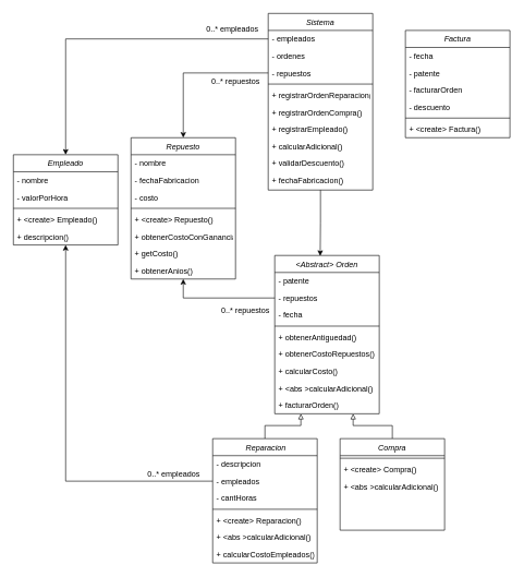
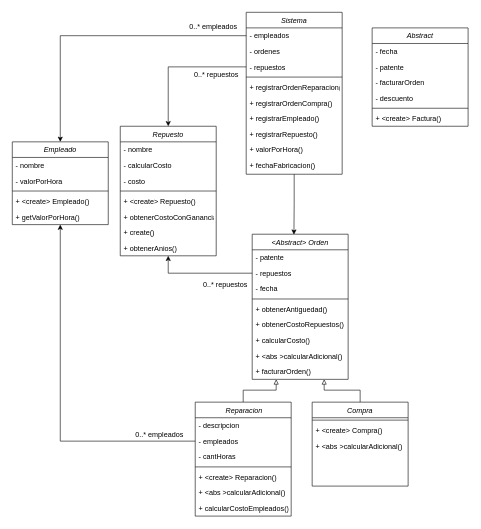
  <mxCell id="0" />
  <mxCell id="1" parent="0" />
  <mxCell id="2" value="Sistema" style="swimlane;fontStyle=2;align=center;verticalAlign=top;childLayout=stackLayout;horizontal=1;startSize=26;horizontalStack=0;resizeParent=1;resizeLast=0;collapsible=1;marginBottom=0;rounded=0;shadow=0;strokeWidth=1;" parent="1" vertex="1"><mxGeometry x="410" y="20" width="160" height="270" as="geometry"><mxRectangle x="230" y="140" width="160" height="26" as="alternateBounds" /></mxGeometry></mxCell>
  <mxCell id="3" value="- empleados" style="text;align=left;verticalAlign=top;spacingLeft=4;spacingRight=4;overflow=hidden;rotatable=0;points=[[0,0.5],[1,0.5]];portConstraint=eastwest;" parent="2" vertex="1"><mxGeometry y="26" width="160" height="26" as="geometry" /></mxCell>
  <mxCell id="4" value="- ordenes" style="text;align=left;verticalAlign=top;spacingLeft=4;spacingRight=4;overflow=hidden;rotatable=0;points=[[0,0.5],[1,0.5]];portConstraint=eastwest;" parent="2" vertex="1"><mxGeometry y="52" width="160" height="26" as="geometry" /></mxCell>
  <mxCell id="5" value="- repuestos" style="text;align=left;verticalAlign=top;spacingLeft=4;spacingRight=4;overflow=hidden;rotatable=0;points=[[0,0.5],[1,0.5]];portConstraint=eastwest;" parent="2" vertex="1"><mxGeometry y="78" width="160" height="26" as="geometry" /></mxCell>
  <mxCell id="6" value="" style="line;html=1;strokeWidth=1;align=left;verticalAlign=middle;spacingTop=-1;spacingLeft=3;spacingRight=3;rotatable=0;labelPosition=right;points=[];portConstraint=eastwest;" parent="2" vertex="1"><mxGeometry y="104" width="160" height="8" as="geometry" /></mxCell>
  <mxCell id="7" value="+ registrarOrdenReparacion()" style="text;align=left;verticalAlign=top;spacingLeft=4;spacingRight=4;overflow=hidden;rotatable=0;points=[[0,0.5],[1,0.5]];portConstraint=eastwest;" parent="2" vertex="1"><mxGeometry y="112" width="160" height="26" as="geometry" /></mxCell>
  <mxCell id="8" value="+ registrarOrdenCompra()" style="text;align=left;verticalAlign=top;spacingLeft=4;spacingRight=4;overflow=hidden;rotatable=0;points=[[0,0.5],[1,0.5]];portConstraint=eastwest;" parent="2" vertex="1"><mxGeometry y="138" width="160" height="26" as="geometry" /></mxCell>
  <mxCell id="9" value="+ registrarEmpleado()" style="text;align=left;verticalAlign=top;spacingLeft=4;spacingRight=4;overflow=hidden;rotatable=0;points=[[0,0.5],[1,0.5]];portConstraint=eastwest;" parent="2" vertex="1"><mxGeometry y="164" width="160" height="26" as="geometry" /></mxCell>
- <mxCell id="10" value="+ calcularAdicional()" style="text;align=left;verticalAlign=top;spacingLeft=4;spacingRight=4;overflow=hidden;rotatable=0;points=[[0,0.5],[1,0.5]];portConstraint=eastwest;" parent="2" vertex="1"><mxGeometry y="190" width="160" height="26" as="geometry" /></mxCell>
- <mxCell id="11" value="+ validarDescuento()" style="text;align=left;verticalAlign=top;spacingLeft=4;spacingRight=4;overflow=hidden;rotatable=0;points=[[0,0.5],[1,0.5]];portConstraint=eastwest;" parent="2" vertex="1"><mxGeometry y="216" width="160" height="26" as="geometry" /></mxCell>
+ <mxCell id="10" value="+ registrarRepuesto()" style="text;align=left;verticalAlign=top;spacingLeft=4;spacingRight=4;overflow=hidden;rotatable=0;points=[[0,0.5],[1,0.5]];portConstraint=eastwest;" parent="2" vertex="1"><mxGeometry y="190" width="160" height="26" as="geometry" /></mxCell>
+ <mxCell id="11" value="+ valorPorHora()" style="text;align=left;verticalAlign=top;spacingLeft=4;spacingRight=4;overflow=hidden;rotatable=0;points=[[0,0.5],[1,0.5]];portConstraint=eastwest;" parent="2" vertex="1"><mxGeometry y="216" width="160" height="26" as="geometry" /></mxCell>
  <mxCell id="12" value="+ fechaFabricacion()" style="text;align=left;verticalAlign=top;spacingLeft=4;spacingRight=4;overflow=hidden;rotatable=0;points=[[0,0.5],[1,0.5]];portConstraint=eastwest;" parent="2" vertex="1"><mxGeometry y="242" width="160" height="26" as="geometry" /></mxCell>
  <mxCell id="13" value="Repuesto" style="swimlane;fontStyle=2;align=center;verticalAlign=top;childLayout=stackLayout;horizontal=1;startSize=26;horizontalStack=0;resizeParent=1;resizeLast=0;collapsible=1;marginBottom=0;rounded=0;shadow=0;strokeWidth=1;" parent="1" vertex="1"><mxGeometry x="200" y="210" width="160" height="216" as="geometry"><mxRectangle x="230" y="140" width="160" height="26" as="alternateBounds" /></mxGeometry></mxCell>
  <mxCell id="14" value="- nombre" style="text;align=left;verticalAlign=top;spacingLeft=4;spacingRight=4;overflow=hidden;rotatable=0;points=[[0,0.5],[1,0.5]];portConstraint=eastwest;" parent="13" vertex="1"><mxGeometry y="26" width="160" height="26" as="geometry" /></mxCell>
- <mxCell id="15" value="- fechaFabricacion" style="text;align=left;verticalAlign=top;spacingLeft=4;spacingRight=4;overflow=hidden;rotatable=0;points=[[0,0.5],[1,0.5]];portConstraint=eastwest;" parent="13" vertex="1"><mxGeometry y="52" width="160" height="26" as="geometry" /></mxCell>
+ <mxCell id="15" value="- calcularCosto" style="text;align=left;verticalAlign=top;spacingLeft=4;spacingRight=4;overflow=hidden;rotatable=0;points=[[0,0.5],[1,0.5]];portConstraint=eastwest;" parent="13" vertex="1"><mxGeometry y="52" width="160" height="26" as="geometry" /></mxCell>
  <mxCell id="16" value="- costo" style="text;align=left;verticalAlign=top;spacingLeft=4;spacingRight=4;overflow=hidden;rotatable=0;points=[[0,0.5],[1,0.5]];portConstraint=eastwest;" parent="13" vertex="1"><mxGeometry y="78" width="160" height="26" as="geometry" /></mxCell>
  <mxCell id="17" value="" style="line;html=1;strokeWidth=1;align=left;verticalAlign=middle;spacingTop=-1;spacingLeft=3;spacingRight=3;rotatable=0;labelPosition=right;points=[];portConstraint=eastwest;" parent="13" vertex="1"><mxGeometry y="104" width="160" height="8" as="geometry" /></mxCell>
  <mxCell id="18" value="+ &lt;create&gt; Repuesto()" style="text;align=left;verticalAlign=top;spacingLeft=4;spacingRight=4;overflow=hidden;rotatable=0;points=[[0,0.5],[1,0.5]];portConstraint=eastwest;" parent="13" vertex="1"><mxGeometry y="112" width="160" height="26" as="geometry" /></mxCell>
  <mxCell id="19" value="+ obtenerCostoConGanancia()&#10;" style="text;align=left;verticalAlign=top;spacingLeft=4;spacingRight=4;overflow=hidden;rotatable=0;points=[[0,0.5],[1,0.5]];portConstraint=eastwest;" parent="13" vertex="1"><mxGeometry y="138" width="160" height="26" as="geometry" /></mxCell>
- <mxCell id="20" value="+ getCosto()" style="text;align=left;verticalAlign=top;spacingLeft=4;spacingRight=4;overflow=hidden;rotatable=0;points=[[0,0.5],[1,0.5]];portConstraint=eastwest;" parent="13" vertex="1"><mxGeometry y="164" width="160" height="26" as="geometry" /></mxCell>
+ <mxCell id="20" value="+ create()" style="text;align=left;verticalAlign=top;spacingLeft=4;spacingRight=4;overflow=hidden;rotatable=0;points=[[0,0.5],[1,0.5]];portConstraint=eastwest;" parent="13" vertex="1"><mxGeometry y="164" width="160" height="26" as="geometry" /></mxCell>
  <mxCell id="21" value="+ obtenerAnios()&#10;" style="text;align=left;verticalAlign=top;spacingLeft=4;spacingRight=4;overflow=hidden;rotatable=0;points=[[0,0.5],[1,0.5]];portConstraint=eastwest;" parent="13" vertex="1"><mxGeometry y="190" width="160" height="26" as="geometry" /></mxCell>
  <mxCell id="22" value="Empleado" style="swimlane;fontStyle=2;align=center;verticalAlign=top;childLayout=stackLayout;horizontal=1;startSize=26;horizontalStack=0;resizeParent=1;resizeLast=0;collapsible=1;marginBottom=0;rounded=0;shadow=0;strokeWidth=1;" parent="1" vertex="1"><mxGeometry x="20" y="236" width="160" height="138" as="geometry"><mxRectangle x="230" y="140" width="160" height="26" as="alternateBounds" /></mxGeometry></mxCell>
  <mxCell id="23" value="- nombre" style="text;align=left;verticalAlign=top;spacingLeft=4;spacingRight=4;overflow=hidden;rotatable=0;points=[[0,0.5],[1,0.5]];portConstraint=eastwest;" parent="22" vertex="1"><mxGeometry y="26" width="160" height="26" as="geometry" /></mxCell>
  <mxCell id="24" value="- valorPorHora" style="text;align=left;verticalAlign=top;spacingLeft=4;spacingRight=4;overflow=hidden;rotatable=0;points=[[0,0.5],[1,0.5]];portConstraint=eastwest;" parent="22" vertex="1"><mxGeometry y="52" width="160" height="26" as="geometry" /></mxCell>
  <mxCell id="25" value="" style="line;html=1;strokeWidth=1;align=left;verticalAlign=middle;spacingTop=-1;spacingLeft=3;spacingRight=3;rotatable=0;labelPosition=right;points=[];portConstraint=eastwest;" parent="22" vertex="1"><mxGeometry y="78" width="160" height="8" as="geometry" /></mxCell>
  <mxCell id="26" value="+ &lt;create&gt; Empleado()" style="text;align=left;verticalAlign=top;spacingLeft=4;spacingRight=4;overflow=hidden;rotatable=0;points=[[0,0.5],[1,0.5]];portConstraint=eastwest;" parent="22" vertex="1"><mxGeometry y="86" width="160" height="26" as="geometry" /></mxCell>
- <mxCell id="27" value="+ descripcion()" style="text;align=left;verticalAlign=top;spacingLeft=4;spacingRight=4;overflow=hidden;rotatable=0;points=[[0,0.5],[1,0.5]];portConstraint=eastwest;" parent="22" vertex="1"><mxGeometry y="112" width="160" height="26" as="geometry" /></mxCell>
+ <mxCell id="27" value="+ getValorPorHora()" style="text;align=left;verticalAlign=top;spacingLeft=4;spacingRight=4;overflow=hidden;rotatable=0;points=[[0,0.5],[1,0.5]];portConstraint=eastwest;" parent="22" vertex="1"><mxGeometry y="112" width="160" height="26" as="geometry" /></mxCell>
  <mxCell id="28" style="edgeStyle=orthogonalEdgeStyle;rounded=0;orthogonalLoop=1;jettySize=auto;html=1;exitX=0.5;exitY=0;exitDx=0;exitDy=0;entryX=0.75;entryY=1;entryDx=0;entryDy=0;endArrow=block;endFill=0;" parent="1" source="29" target="42" edge="1"><mxGeometry relative="1" as="geometry" /></mxCell>
  <mxCell id="29" value="Compra" style="swimlane;fontStyle=2;align=center;verticalAlign=top;childLayout=stackLayout;horizontal=1;startSize=26;horizontalStack=0;resizeParent=1;resizeLast=0;collapsible=1;marginBottom=0;rounded=0;shadow=0;strokeWidth=1;" parent="1" vertex="1"><mxGeometry x="520" y="670" width="160" height="140" as="geometry"><mxRectangle x="230" y="140" width="160" height="26" as="alternateBounds" /></mxGeometry></mxCell>
  <mxCell id="30" value="" style="line;html=1;strokeWidth=1;align=left;verticalAlign=middle;spacingTop=-1;spacingLeft=3;spacingRight=3;rotatable=0;labelPosition=right;points=[];portConstraint=eastwest;" parent="29" vertex="1"><mxGeometry y="26" width="160" height="8" as="geometry" /></mxCell>
  <mxCell id="31" value="+ &lt;create&gt; Compra()" style="text;align=left;verticalAlign=top;spacingLeft=4;spacingRight=4;overflow=hidden;rotatable=0;points=[[0,0.5],[1,0.5]];portConstraint=eastwest;" parent="29" vertex="1"><mxGeometry y="34" width="160" height="26" as="geometry" /></mxCell>
  <mxCell id="32" value="+ &lt;abs &gt;calcularAdicional()&#10;" style="text;align=left;verticalAlign=top;spacingLeft=4;spacingRight=4;overflow=hidden;rotatable=0;points=[[0,0.5],[1,0.5]];portConstraint=eastwest;" parent="29" vertex="1"><mxGeometry y="60" width="160" height="26" as="geometry" /></mxCell>
  <mxCell id="33" style="edgeStyle=orthogonalEdgeStyle;rounded=0;orthogonalLoop=1;jettySize=auto;html=1;exitX=0.5;exitY=0;exitDx=0;exitDy=0;entryX=0.25;entryY=1;entryDx=0;entryDy=0;endArrow=block;endFill=0;" parent="1" source="34" target="42" edge="1"><mxGeometry relative="1" as="geometry" /></mxCell>
  <mxCell id="34" value=" Reparacion" style="swimlane;fontStyle=2;align=center;verticalAlign=top;childLayout=stackLayout;horizontal=1;startSize=26;horizontalStack=0;resizeParent=1;resizeLast=0;collapsible=1;marginBottom=0;rounded=0;shadow=0;strokeWidth=1;" parent="1" vertex="1"><mxGeometry x="325" y="670" width="160" height="190" as="geometry"><mxRectangle x="230" y="140" width="160" height="26" as="alternateBounds" /></mxGeometry></mxCell>
  <mxCell id="35" value="- descripcion" style="text;align=left;verticalAlign=top;spacingLeft=4;spacingRight=4;overflow=hidden;rotatable=0;points=[[0,0.5],[1,0.5]];portConstraint=eastwest;" parent="34" vertex="1"><mxGeometry y="26" width="160" height="26" as="geometry" /></mxCell>
  <mxCell id="36" value="- empleados" style="text;align=left;verticalAlign=top;spacingLeft=4;spacingRight=4;overflow=hidden;rotatable=0;points=[[0,0.5],[1,0.5]];portConstraint=eastwest;" parent="34" vertex="1"><mxGeometry y="52" width="160" height="26" as="geometry" /></mxCell>
  <mxCell id="37" value="- cantHoras" style="text;align=left;verticalAlign=top;spacingLeft=4;spacingRight=4;overflow=hidden;rotatable=0;points=[[0,0.5],[1,0.5]];portConstraint=eastwest;" parent="34" vertex="1"><mxGeometry y="78" width="160" height="26" as="geometry" /></mxCell>
  <mxCell id="38" value="" style="line;html=1;strokeWidth=1;align=left;verticalAlign=middle;spacingTop=-1;spacingLeft=3;spacingRight=3;rotatable=0;labelPosition=right;points=[];portConstraint=eastwest;" parent="34" vertex="1"><mxGeometry y="104" width="160" height="8" as="geometry" /></mxCell>
  <mxCell id="39" value="+ &lt;create&gt; Reparacion()" style="text;align=left;verticalAlign=top;spacingLeft=4;spacingRight=4;overflow=hidden;rotatable=0;points=[[0,0.5],[1,0.5]];portConstraint=eastwest;" parent="34" vertex="1"><mxGeometry y="112" width="160" height="26" as="geometry" /></mxCell>
  <mxCell id="40" value="+ &lt;abs &gt;calcularAdicional()&#10;" style="text;align=left;verticalAlign=top;spacingLeft=4;spacingRight=4;overflow=hidden;rotatable=0;points=[[0,0.5],[1,0.5]];portConstraint=eastwest;" parent="34" vertex="1"><mxGeometry y="138" width="160" height="26" as="geometry" /></mxCell>
  <mxCell id="41" value="+ calcularCostoEmpleados()&#10;&#10;" style="text;align=left;verticalAlign=top;spacingLeft=4;spacingRight=4;overflow=hidden;rotatable=0;points=[[0,0.5],[1,0.5]];portConstraint=eastwest;" parent="34" vertex="1"><mxGeometry y="164" width="160" height="26" as="geometry" /></mxCell>
  <mxCell id="42" value="&lt;Abstract&gt; Orden" style="swimlane;fontStyle=2;align=center;verticalAlign=top;childLayout=stackLayout;horizontal=1;startSize=26;horizontalStack=0;resizeParent=1;resizeLast=0;collapsible=1;marginBottom=0;rounded=0;shadow=0;strokeWidth=1;" parent="1" vertex="1"><mxGeometry x="420" y="390" width="160" height="242" as="geometry"><mxRectangle x="230" y="140" width="160" height="26" as="alternateBounds" /></mxGeometry></mxCell>
  <mxCell id="43" value="- patente" style="text;align=left;verticalAlign=top;spacingLeft=4;spacingRight=4;overflow=hidden;rotatable=0;points=[[0,0.5],[1,0.5]];portConstraint=eastwest;" parent="42" vertex="1"><mxGeometry y="26" width="160" height="26" as="geometry" /></mxCell>
  <mxCell id="44" value="- repuestos" style="text;align=left;verticalAlign=top;spacingLeft=4;spacingRight=4;overflow=hidden;rotatable=0;points=[[0,0.5],[1,0.5]];portConstraint=eastwest;" parent="42" vertex="1"><mxGeometry y="52" width="160" height="26" as="geometry" /></mxCell>
  <mxCell id="45" value="- fecha" style="text;align=left;verticalAlign=top;spacingLeft=4;spacingRight=4;overflow=hidden;rotatable=0;points=[[0,0.5],[1,0.5]];portConstraint=eastwest;" parent="42" vertex="1"><mxGeometry y="78" width="160" height="26" as="geometry" /></mxCell>
  <mxCell id="46" value="" style="line;html=1;strokeWidth=1;align=left;verticalAlign=middle;spacingTop=-1;spacingLeft=3;spacingRight=3;rotatable=0;labelPosition=right;points=[];portConstraint=eastwest;" parent="42" vertex="1"><mxGeometry y="104" width="160" height="8" as="geometry" /></mxCell>
  <mxCell id="47" value="+ obtenerAntiguedad()&#10;" style="text;align=left;verticalAlign=top;spacingLeft=4;spacingRight=4;overflow=hidden;rotatable=0;points=[[0,0.5],[1,0.5]];portConstraint=eastwest;" parent="42" vertex="1"><mxGeometry y="112" width="160" height="26" as="geometry" /></mxCell>
  <mxCell id="48" value="+ obtenerCostoRepuestos()&#10;" style="text;align=left;verticalAlign=top;spacingLeft=4;spacingRight=4;overflow=hidden;rotatable=0;points=[[0,0.5],[1,0.5]];portConstraint=eastwest;" parent="42" vertex="1"><mxGeometry y="138" width="160" height="26" as="geometry" /></mxCell>
  <mxCell id="49" value="+ calcularCosto()&#10;" style="text;align=left;verticalAlign=top;spacingLeft=4;spacingRight=4;overflow=hidden;rotatable=0;points=[[0,0.5],[1,0.5]];portConstraint=eastwest;" parent="42" vertex="1"><mxGeometry y="164" width="160" height="26" as="geometry" /></mxCell>
  <mxCell id="50" value="+ &lt;abs &gt;calcularAdicional()&#10;" style="text;align=left;verticalAlign=top;spacingLeft=4;spacingRight=4;overflow=hidden;rotatable=0;points=[[0,0.5],[1,0.5]];portConstraint=eastwest;" parent="42" vertex="1"><mxGeometry y="190" width="160" height="26" as="geometry" /></mxCell>
  <mxCell id="51" value="+ facturarOrden()" style="text;align=left;verticalAlign=top;spacingLeft=4;spacingRight=4;overflow=hidden;rotatable=0;points=[[0,0.5],[1,0.5]];portConstraint=eastwest;" parent="42" vertex="1"><mxGeometry y="216" width="160" height="26" as="geometry" /></mxCell>
- <mxCell id="52" value="Factura" style="swimlane;fontStyle=2;align=center;verticalAlign=top;childLayout=stackLayout;horizontal=1;startSize=26;horizontalStack=0;resizeParent=1;resizeLast=0;collapsible=1;marginBottom=0;rounded=0;shadow=0;strokeWidth=1;" parent="1" vertex="1"><mxGeometry x="620" y="46" width="160" height="164" as="geometry"><mxRectangle x="230" y="140" width="160" height="26" as="alternateBounds" /></mxGeometry></mxCell>
+ <mxCell id="52" value="Abstract" style="swimlane;fontStyle=2;align=center;verticalAlign=top;childLayout=stackLayout;horizontal=1;startSize=26;horizontalStack=0;resizeParent=1;resizeLast=0;collapsible=1;marginBottom=0;rounded=0;shadow=0;strokeWidth=1;" parent="1" vertex="1"><mxGeometry x="620" y="46" width="160" height="164" as="geometry"><mxRectangle x="230" y="140" width="160" height="26" as="alternateBounds" /></mxGeometry></mxCell>
  <mxCell id="53" value="- fecha" style="text;align=left;verticalAlign=top;spacingLeft=4;spacingRight=4;overflow=hidden;rotatable=0;points=[[0,0.5],[1,0.5]];portConstraint=eastwest;" parent="52" vertex="1"><mxGeometry y="26" width="160" height="26" as="geometry" /></mxCell>
  <mxCell id="54" value="- patente" style="text;align=left;verticalAlign=top;spacingLeft=4;spacingRight=4;overflow=hidden;rotatable=0;points=[[0,0.5],[1,0.5]];portConstraint=eastwest;" parent="52" vertex="1"><mxGeometry y="52" width="160" height="26" as="geometry" /></mxCell>
  <mxCell id="55" value="- facturarOrden" style="text;align=left;verticalAlign=top;spacingLeft=4;spacingRight=4;overflow=hidden;rotatable=0;points=[[0,0.5],[1,0.5]];portConstraint=eastwest;" parent="52" vertex="1"><mxGeometry y="78" width="160" height="26" as="geometry" /></mxCell>
  <mxCell id="56" value="- descuento" style="text;align=left;verticalAlign=top;spacingLeft=4;spacingRight=4;overflow=hidden;rotatable=0;points=[[0,0.5],[1,0.5]];portConstraint=eastwest;" parent="52" vertex="1"><mxGeometry y="104" width="160" height="26" as="geometry" /></mxCell>
  <mxCell id="57" value="" style="line;html=1;strokeWidth=1;align=left;verticalAlign=middle;spacingTop=-1;spacingLeft=3;spacingRight=3;rotatable=0;labelPosition=right;points=[];portConstraint=eastwest;" parent="52" vertex="1"><mxGeometry y="130" width="160" height="8" as="geometry" /></mxCell>
  <mxCell id="58" value="+ &lt;create&gt; Factura()" style="text;align=left;verticalAlign=top;spacingLeft=4;spacingRight=4;overflow=hidden;rotatable=0;points=[[0,0.5],[1,0.5]];portConstraint=eastwest;" parent="52" vertex="1"><mxGeometry y="138" width="160" height="26" as="geometry" /></mxCell>
  <mxCell id="59" style="edgeStyle=orthogonalEdgeStyle;rounded=0;orthogonalLoop=1;jettySize=auto;html=1;entryX=0.5;entryY=0;entryDx=0;entryDy=0;" parent="1" source="5" target="13" edge="1"><mxGeometry relative="1" as="geometry" /></mxCell>
  <mxCell id="60" style="edgeStyle=orthogonalEdgeStyle;rounded=0;orthogonalLoop=1;jettySize=auto;html=1;exitX=0;exitY=0.5;exitDx=0;exitDy=0;entryX=0.5;entryY=0;entryDx=0;entryDy=0;" parent="1" source="3" target="22" edge="1"><mxGeometry relative="1" as="geometry" /></mxCell>
  <mxCell id="61" style="edgeStyle=orthogonalEdgeStyle;rounded=0;orthogonalLoop=1;jettySize=auto;html=1;entryX=0.5;entryY=1;entryDx=0;entryDy=0;" parent="1" source="44" target="13" edge="1"><mxGeometry relative="1" as="geometry" /></mxCell>
  <mxCell id="62" style="edgeStyle=orthogonalEdgeStyle;rounded=0;orthogonalLoop=1;jettySize=auto;html=1;entryX=0.5;entryY=1;entryDx=0;entryDy=0;" parent="1" source="36" target="22" edge="1"><mxGeometry relative="1" as="geometry" /></mxCell>
  <mxCell id="63" style="edgeStyle=orthogonalEdgeStyle;rounded=0;orthogonalLoop=1;jettySize=auto;html=1;entryX=0.435;entryY=0.003;entryDx=0;entryDy=0;entryPerimeter=0;" parent="1" source="2" target="42" edge="1"><mxGeometry relative="1" as="geometry" /></mxCell>
  <mxCell id="64" value="0..* empleados" style="text;html=1;align=center;verticalAlign=middle;resizable=0;points=[];autosize=1;strokeColor=none;fillColor=none;" parent="1" vertex="1"><mxGeometry x="305" y="30" width="100" height="30" as="geometry" /></mxCell>
  <mxCell id="65" value="0..* repuestos" style="text;html=1;align=center;verticalAlign=middle;resizable=0;points=[];autosize=1;strokeColor=none;fillColor=none;" parent="1" vertex="1"><mxGeometry x="310" y="110" width="100" height="30" as="geometry" /></mxCell>
  <mxCell id="66" value="0..* repuestos" style="text;html=1;align=center;verticalAlign=middle;resizable=0;points=[];autosize=1;strokeColor=none;fillColor=none;" parent="1" vertex="1"><mxGeometry x="325" y="460" width="100" height="30" as="geometry" /></mxCell>
  <mxCell id="67" value="0..* empleados" style="text;html=1;align=center;verticalAlign=middle;resizable=0;points=[];autosize=1;strokeColor=none;fillColor=none;" parent="1" vertex="1"><mxGeometry x="215" y="710" width="100" height="30" as="geometry" /></mxCell>
